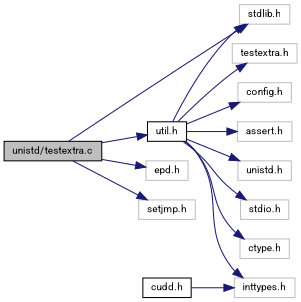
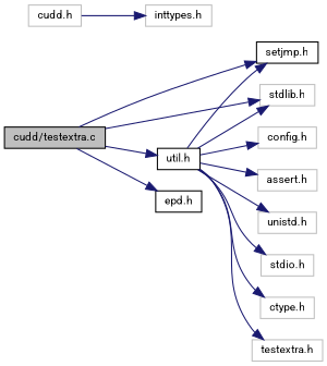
  digraph {
    fontname=Roboto
    rankdir=LR
    node [color=grey75 fillcolor=white fontname=Roboto fontsize=10 shape=record style=filled]
    edge [color=midnightblue fontname=Roboto fontsize=10 labelfontname=Helvetica labelfontsize=10 style=solid]
-   n1 [color=black fillcolor=grey75 fontcolor=black height=0.2 label="unistd/testextra.c" width=0.4]
+   n1 [color=black fillcolor=grey75 fontcolor=black height=0.2 label="cudd/testextra.c" width=0.4]
    n2 [color=black height=0.2 label="util.h" width=0.4]
-   n3 [height=0.2 label="epd.h" width=0.4]
-   n4 [height=0.2 label="setjmp.h" width=0.4]
+   n3 [color=black height=0.2 label="epd.h" width=0.4]
+   n4 [color=black height=0.2 label="setjmp.h" width=0.4]
    n5 [height=0.2 label="stdlib.h" width=0.4]
    n6 [height=0.2 label="config.h" width=0.4]
    n7 [height=0.2 label="assert.h" width=0.4]
    n8 [height=0.2 label="unistd.h" width=0.4]
    n9 [height=0.2 label="stdio.h" width=0.4]
    n10 [height=0.2 label="ctype.h" width=0.4]
    n11 [height=0.2 label="testextra.h" width=0.4]
    n12 [height=0.2 label="inttypes.h" width=0.4]
-   n13 [color=black height=0.2 label="cudd.h" width=0.4]
+   n13 [height=0.2 label="cudd.h" width=0.4]
    n1 -> n2
    n1 -> n3
    n1 -> n4
    n1 -> n5
    n2 -> n5
    n2 -> n6
    n2 -> n7
    n2 -> n8
    n2 -> n9
    n2 -> n10
    n2 -> n11
-   n2 -> n12
+   n2 -> n4
    n13 -> n12
  }
